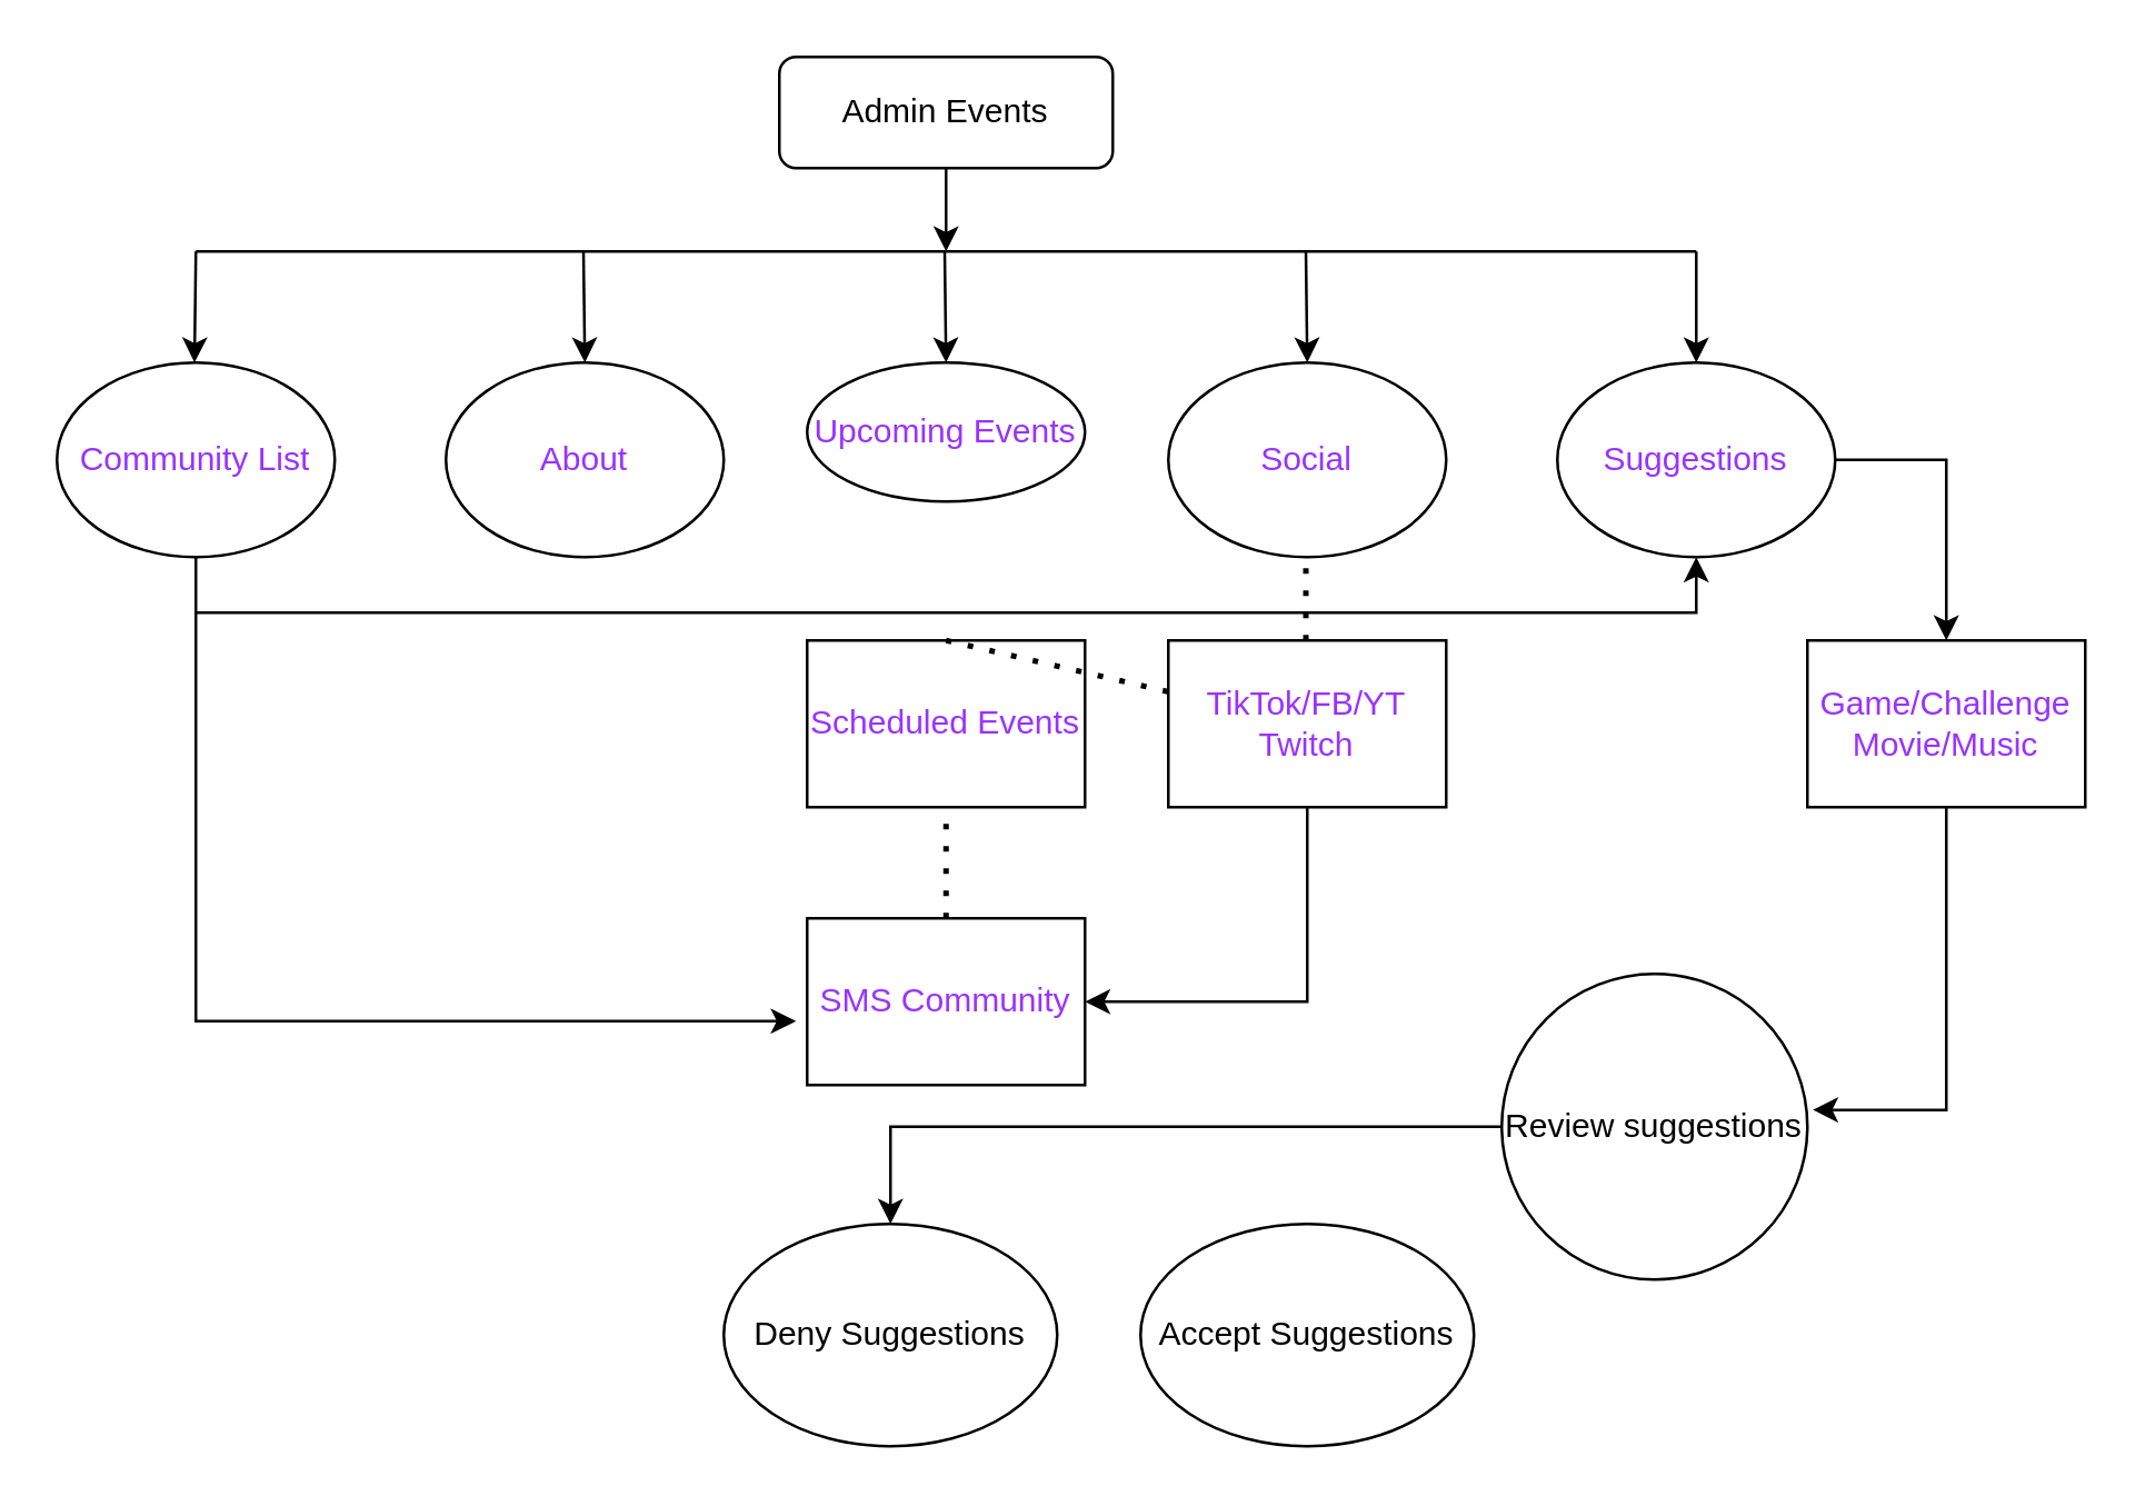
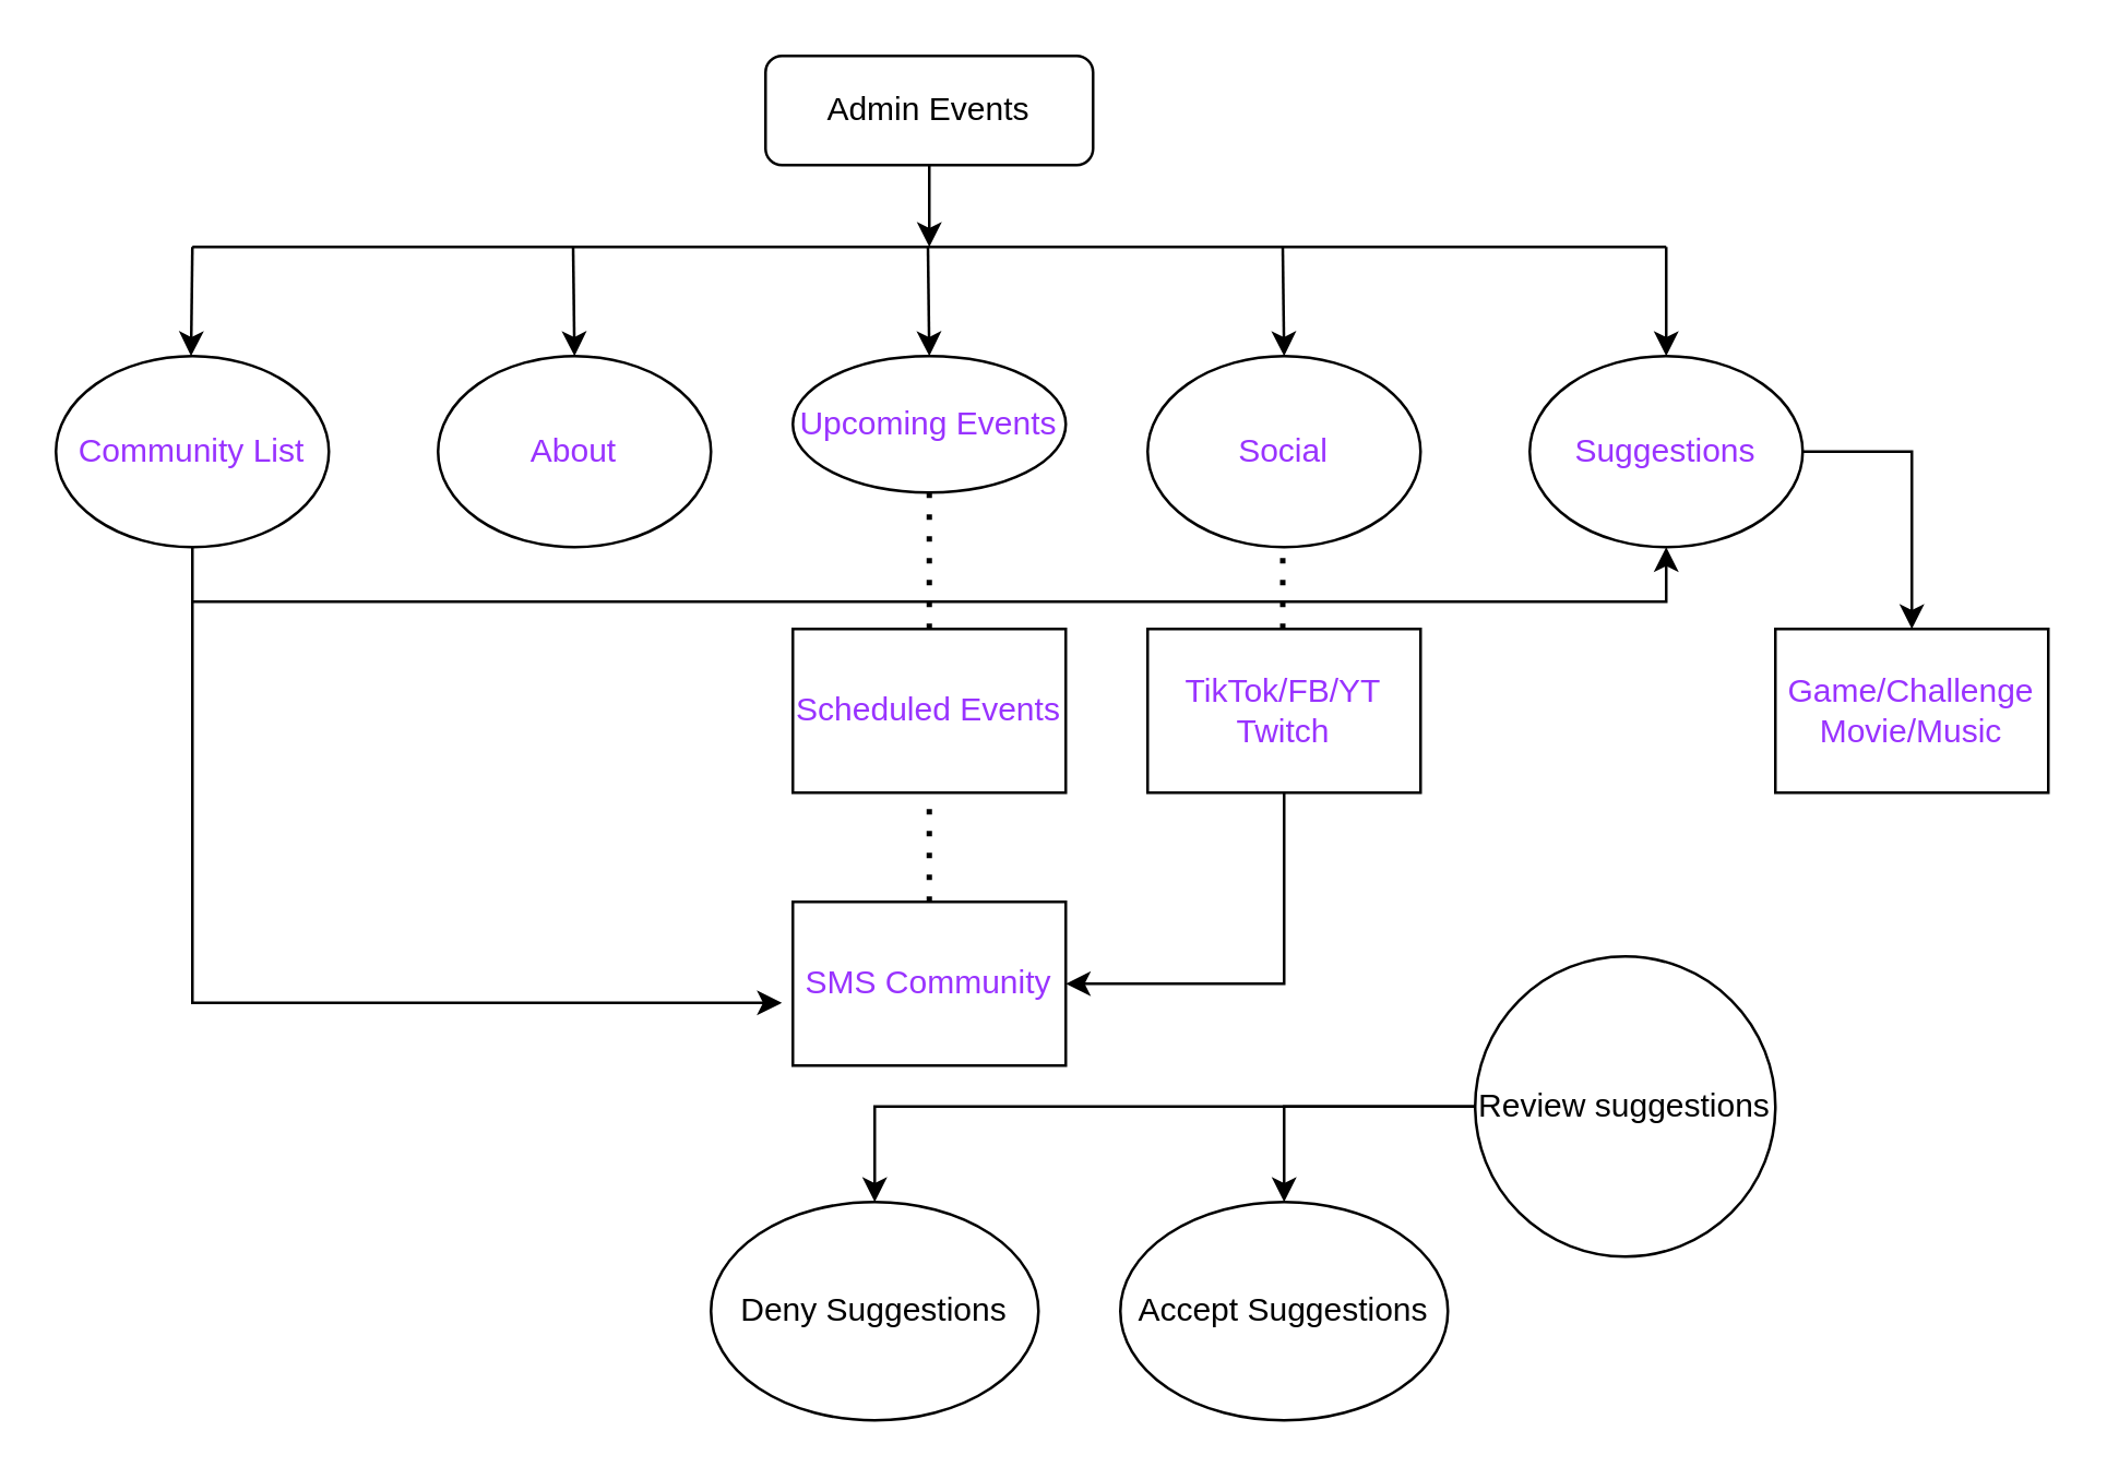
  <mxCell id="0" />
  <mxCell id="1" parent="0" />
  <mxCell id="2" value="Admin Events" style="rounded=1;whiteSpace=wrap;html=1;fontSize=12;glass=0;strokeWidth=1;shadow=0;" parent="1" vertex="1"><mxGeometry x="280" y="20" width="120" height="40" as="geometry" /></mxCell>
  <mxCell id="3" value="Upcoming Events" style="ellipse;whiteSpace=wrap;html=1;fontColor=#9933FF;" parent="1" vertex="1"><mxGeometry x="290" y="130" width="100" height="50" as="geometry" /></mxCell>
  <mxCell id="4" value="About" style="ellipse;whiteSpace=wrap;html=1;fontColor=#9933FF;" parent="1" vertex="1"><mxGeometry x="160" y="130" width="100" height="70" as="geometry" /></mxCell>
  <mxCell id="5" value="Social" style="ellipse;whiteSpace=wrap;html=1;fontColor=#9933FF;" parent="1" vertex="1"><mxGeometry x="420" y="130" width="100" height="70" as="geometry" /></mxCell>
  <mxCell id="6" value="Community List" style="ellipse;whiteSpace=wrap;html=1;fontColor=#9933FF;" parent="1" vertex="1"><mxGeometry x="20" y="130" width="100" height="70" as="geometry" /></mxCell>
  <mxCell id="7" value="Suggestions" style="ellipse;whiteSpace=wrap;html=1;fontColor=#9933FF;" parent="1" vertex="1"><mxGeometry x="560" y="130" width="100" height="70" as="geometry" /></mxCell>
  <mxCell id="8" value="" style="endArrow=classic;html=1;rounded=0;fontColor=#9933FF;exitX=0.5;exitY=1;exitDx=0;exitDy=0;" parent="1" source="2" edge="1"><mxGeometry width="50" height="50" relative="1" as="geometry"><mxPoint x="325" y="110" as="sourcePoint" /><mxPoint x="340" y="90" as="targetPoint" /></mxGeometry></mxCell>
  <mxCell id="9" value="" style="endArrow=none;html=1;rounded=0;fontColor=#9933FF;" parent="1" edge="1"><mxGeometry width="50" height="50" relative="1" as="geometry"><mxPoint x="70" y="90" as="sourcePoint" /><mxPoint x="610" y="90" as="targetPoint" /><Array as="points"><mxPoint x="340" y="90" /></Array></mxGeometry></mxCell>
  <mxCell id="10" value="" style="endArrow=classic;html=1;rounded=0;fontColor=#9933FF;" parent="1" edge="1"><mxGeometry width="50" height="50" relative="1" as="geometry"><mxPoint x="70" y="90" as="sourcePoint" /><mxPoint x="69.5" y="130" as="targetPoint" /></mxGeometry></mxCell>
  <mxCell id="11" value="" style="endArrow=classic;html=1;rounded=0;fontColor=#9933FF;exitX=0.5;exitY=1;exitDx=0;exitDy=0;entryX=0.5;entryY=0;entryDx=0;entryDy=0;" parent="1" target="4" edge="1"><mxGeometry width="50" height="50" relative="1" as="geometry"><mxPoint x="209.5" y="90" as="sourcePoint" /><mxPoint x="209.5" y="120" as="targetPoint" /></mxGeometry></mxCell>
  <mxCell id="12" value="" style="endArrow=classic;html=1;rounded=0;fontColor=#9933FF;exitX=0.5;exitY=1;exitDx=0;exitDy=0;entryX=0.5;entryY=0;entryDx=0;entryDy=0;" parent="1" target="3" edge="1"><mxGeometry width="50" height="50" relative="1" as="geometry"><mxPoint x="339.5" y="90" as="sourcePoint" /><mxPoint x="339.5" y="120" as="targetPoint" /></mxGeometry></mxCell>
  <mxCell id="13" value="" style="endArrow=classic;html=1;rounded=0;fontColor=#9933FF;exitX=0.5;exitY=1;exitDx=0;exitDy=0;entryX=0.5;entryY=0;entryDx=0;entryDy=0;" parent="1" target="5" edge="1"><mxGeometry width="50" height="50" relative="1" as="geometry"><mxPoint x="469.5" y="90" as="sourcePoint" /><mxPoint x="469.5" y="120" as="targetPoint" /></mxGeometry></mxCell>
  <mxCell id="14" value="" style="endArrow=classic;html=1;rounded=0;fontColor=#9933FF;exitX=0.5;exitY=1;exitDx=0;exitDy=0;entryX=0.5;entryY=0;entryDx=0;entryDy=0;" parent="1" target="7" edge="1"><mxGeometry width="50" height="50" relative="1" as="geometry"><mxPoint x="610" y="90" as="sourcePoint" /><mxPoint x="610" y="120" as="targetPoint" /></mxGeometry></mxCell>
  <mxCell id="15" value="Scheduled Events" style="rounded=0;whiteSpace=wrap;html=1;fontColor=#9933FF;" parent="1" vertex="1"><mxGeometry x="290" y="230" width="100" height="60" as="geometry" /></mxCell>
  <mxCell id="16" value="" style="endArrow=classic;html=1;rounded=0;fontColor=#9933FF;exitX=0.5;exitY=1;exitDx=0;exitDy=0;entryX=-0.04;entryY=0.617;entryDx=0;entryDy=0;entryPerimeter=0;" parent="1" source="6" target="22" edge="1"><mxGeometry width="50" height="50" relative="1" as="geometry"><mxPoint x="670" y="330" as="sourcePoint" /><mxPoint x="280" y="370" as="targetPoint" /><Array as="points"><mxPoint x="70" y="367" /></Array></mxGeometry></mxCell>
  <mxCell id="17" value="" style="endArrow=classic;html=1;rounded=0;fontColor=#9933FF;entryX=0.5;entryY=1;entryDx=0;entryDy=0;" parent="1" target="7" edge="1"><mxGeometry width="50" height="50" relative="1" as="geometry"><mxPoint x="70" y="220" as="sourcePoint" /><mxPoint x="610" y="220" as="targetPoint" /><Array as="points"><mxPoint x="610" y="220" /></Array></mxGeometry></mxCell>
- <mxCell id="18" value="" style="endArrow=none;dashed=1;html=1;dashPattern=1 3;strokeWidth=2;rounded=0;fontColor=#9933FF;exitX=0.5;exitY=0;exitDx=0;exitDy=0;" parent="1" source="15" target="19" edge="1"><mxGeometry width="50" height="50" relative="1" as="geometry"><mxPoint x="360" y="290" as="sourcePoint" /><mxPoint x="410" y="240" as="targetPoint" /></mxGeometry></mxCell>
+ <mxCell id="18" value="" style="endArrow=none;dashed=1;html=1;dashPattern=1 3;strokeWidth=2;rounded=0;fontColor=#9933FF;entryX=0.5;entryY=1;entryDx=0;entryDy=0;exitX=0.5;exitY=0;exitDx=0;exitDy=0;" parent="1" source="15" target="3" edge="1"><mxGeometry width="50" height="50" relative="1" as="geometry"><mxPoint x="360" y="290" as="sourcePoint" /><mxPoint x="410" y="240" as="targetPoint" /></mxGeometry></mxCell>
  <mxCell id="19" value="TikTok/FB/YT&lt;br&gt;Twitch" style="rounded=0;whiteSpace=wrap;html=1;fontColor=#9933FF;" parent="1" vertex="1"><mxGeometry x="420" y="230" width="100" height="60" as="geometry" /></mxCell>
  <mxCell id="20" value="" style="endArrow=none;dashed=1;html=1;dashPattern=1 3;strokeWidth=2;rounded=0;fontColor=#9933FF;entryX=0.5;entryY=1;entryDx=0;entryDy=0;exitX=0.5;exitY=0;exitDx=0;exitDy=0;" parent="1" edge="1"><mxGeometry width="50" height="50" relative="1" as="geometry"><mxPoint x="469.5" y="230" as="sourcePoint" /><mxPoint x="469.5" y="200" as="targetPoint" /><Array as="points"><mxPoint x="469.5" y="220" /></Array></mxGeometry></mxCell>
  <mxCell id="21" value="" style="endArrow=none;dashed=1;html=1;dashPattern=1 3;strokeWidth=2;rounded=0;fontColor=#9933FF;entryX=0.5;entryY=1;entryDx=0;entryDy=0;" parent="1" target="15" edge="1"><mxGeometry width="50" height="50" relative="1" as="geometry"><mxPoint x="340" y="330" as="sourcePoint" /><mxPoint x="410" y="240" as="targetPoint" /></mxGeometry></mxCell>
  <mxCell id="22" value="SMS Community" style="rounded=0;whiteSpace=wrap;html=1;fontColor=#9933FF;" parent="1" vertex="1"><mxGeometry x="290" y="330" width="100" height="60" as="geometry" /></mxCell>
  <mxCell id="23" value="" style="endArrow=classic;html=1;rounded=0;fontColor=#9933FF;exitX=0.5;exitY=1;exitDx=0;exitDy=0;entryX=1;entryY=0.5;entryDx=0;entryDy=0;" parent="1" source="19" target="22" edge="1"><mxGeometry width="50" height="50" relative="1" as="geometry"><mxPoint x="560" y="410" as="sourcePoint" /><mxPoint x="610" y="360" as="targetPoint" /><Array as="points"><mxPoint x="470" y="360" /></Array></mxGeometry></mxCell>
  <mxCell id="24" value="" style="endArrow=classic;html=1;rounded=0;fontColor=#9933FF;exitX=1;exitY=0.5;exitDx=0;exitDy=0;entryX=0.5;entryY=0;entryDx=0;entryDy=0;" parent="1" source="7" target="25" edge="1"><mxGeometry width="50" height="50" relative="1" as="geometry"><mxPoint x="360" y="290" as="sourcePoint" /><mxPoint x="700" y="165" as="targetPoint" /><Array as="points"><mxPoint x="700" y="165" /></Array></mxGeometry></mxCell>
  <mxCell id="25" value="Game/Challenge&lt;br&gt;Movie/Music" style="rounded=0;whiteSpace=wrap;html=1;fontColor=#9933FF;" parent="1" vertex="1"><mxGeometry x="650" y="230" width="100" height="60" as="geometry" /></mxCell>
  <mxCell id="26" value="Review suggestions" style="ellipse;whiteSpace=wrap;html=1;aspect=fixed;" vertex="1" parent="1"><mxGeometry x="540" y="350" width="110" height="110" as="geometry" /></mxCell>
- <mxCell id="27" value="" style="endArrow=classic;html=1;rounded=0;exitX=0.5;exitY=1;exitDx=0;exitDy=0;entryX=1.018;entryY=0.445;entryDx=0;entryDy=0;entryPerimeter=0;" edge="1" parent="1" source="25" target="26"><mxGeometry width="50" height="50" relative="1" as="geometry"><mxPoint x="360" y="280" as="sourcePoint" /><mxPoint x="410" y="230" as="targetPoint" /><Array as="points"><mxPoint x="700" y="399" /></Array></mxGeometry></mxCell>
  <mxCell id="28" value="Accept Suggestions" style="ellipse;whiteSpace=wrap;html=1;" vertex="1" parent="1"><mxGeometry x="410" y="440" width="120" height="80" as="geometry" /></mxCell>
+ <mxCell id="29" value="" style="endArrow=classic;html=1;rounded=0;exitX=0;exitY=0.5;exitDx=0;exitDy=0;entryX=0.5;entryY=0;entryDx=0;entryDy=0;" edge="1" parent="1" source="26" target="28"><mxGeometry width="50" height="50" relative="1" as="geometry"><mxPoint x="360" y="280" as="sourcePoint" /><mxPoint x="410" y="230" as="targetPoint" /><Array as="points"><mxPoint x="470" y="405" /></Array></mxGeometry></mxCell>
  <mxCell id="30" value="Deny Suggestions" style="ellipse;whiteSpace=wrap;html=1;" vertex="1" parent="1"><mxGeometry x="260" y="440" width="120" height="80" as="geometry" /></mxCell>
  <mxCell id="31" value="" style="endArrow=classic;html=1;rounded=0;entryX=0.5;entryY=0;entryDx=0;entryDy=0;" edge="1" parent="1"><mxGeometry width="50" height="50" relative="1" as="geometry"><mxPoint x="540" y="405" as="sourcePoint" /><mxPoint x="320" y="440" as="targetPoint" /><Array as="points"><mxPoint x="320" y="405" /></Array></mxGeometry></mxCell>
